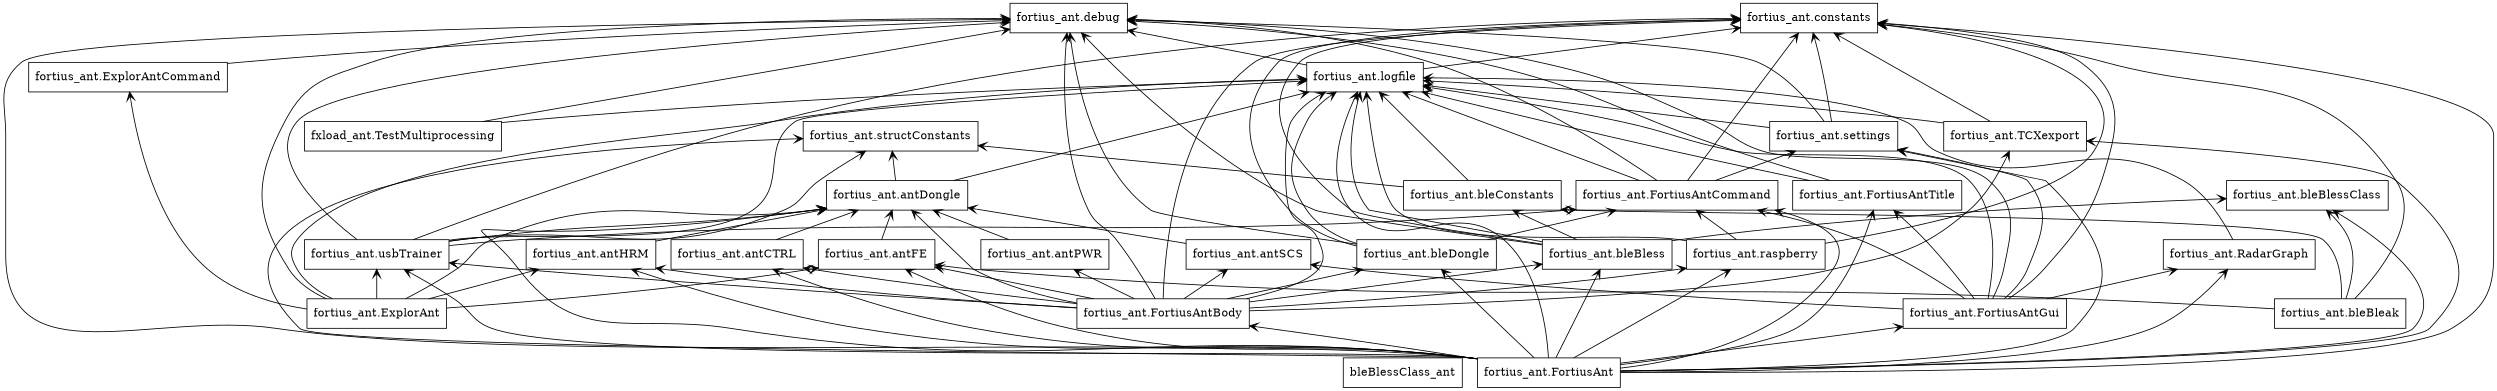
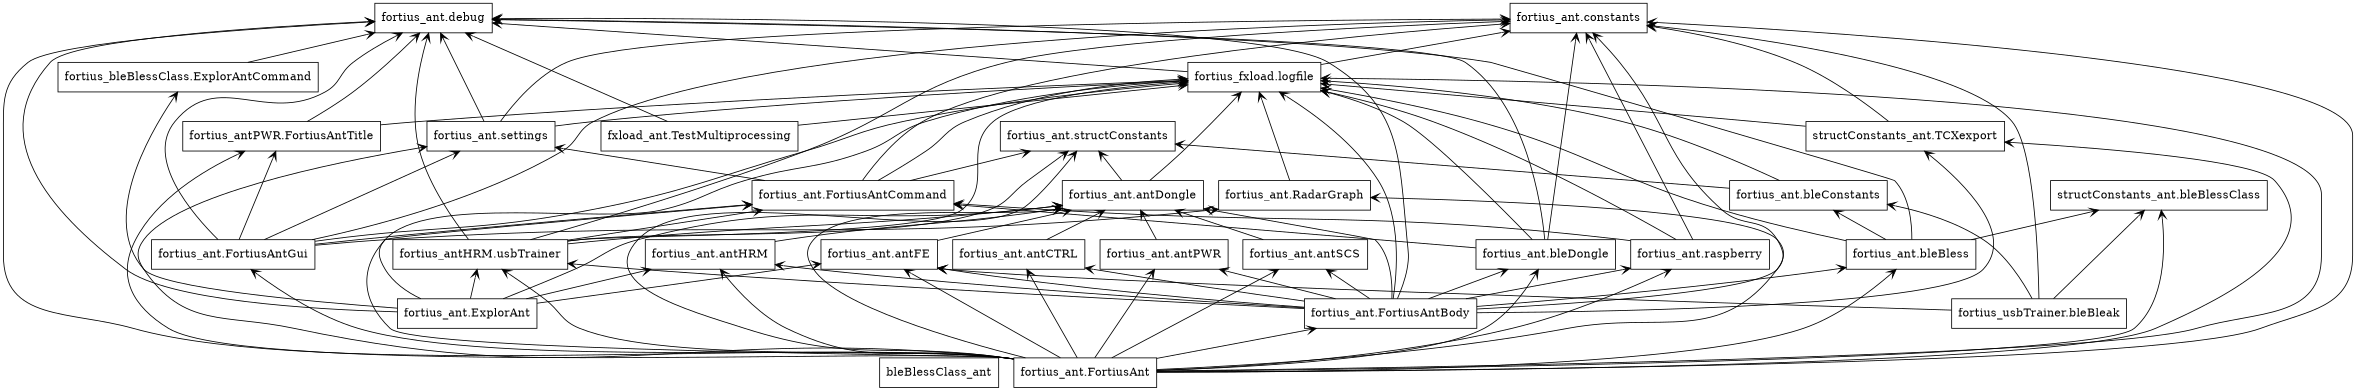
  digraph {
    rankdir=BT
    node [color=black shape=box style=solid]
    edge [arrowhead=open arrowtail=none]
    n1 [label=bleBlessClass_ant]
    n2 [label="fortius_ant.ExplorAnt"]
-   n3 [label="fortius_ant.ExplorAntCommand"]
+   n3 [label="fortius_bleBlessClass.ExplorAntCommand"]
    n4 [label="fortius_ant.antDongle"]
    n5 [label="fortius_ant.antFE"]
    n6 [label="fortius_ant.antHRM"]
    n7 [label="fortius_ant.debug"]
-   n8 [label="fortius_ant.logfile"]
-   n9 [label="fortius_ant.usbTrainer"]
+   n8 [label="fortius_fxload.logfile"]
+   n9 [label="fortius_antHRM.usbTrainer"]
    n10 [label="fortius_ant.structConstants"]
    n11 [label="fortius_ant.constants"]
    n12 [label="fortius_ant.FortiusAntCommand"]
    n13 [label="fortius_ant.FortiusAnt"]
    n14 [label="fortius_ant.FortiusAntBody"]
    n15 [label="fortius_ant.FortiusAntGui"]
-   n16 [label="fortius_ant.FortiusAntTitle"]
+   n16 [label="fortius_antPWR.FortiusAntTitle"]
    n17 [label="fortius_ant.RadarGraph"]
-   n18 [label="fortius_ant.TCXexport"]
+   n18 [label="structConstants_ant.TCXexport"]
    n19 [label="fortius_ant.antCTRL"]
    n20 [label="fortius_ant.antPWR"]
    n21 [label="fortius_ant.antSCS"]
    n22 [label="fortius_ant.bleBless"]
-   n23 [label="fortius_ant.bleBlessClass"]
+   n23 [label="structConstants_ant.bleBlessClass"]
    n24 [label="fortius_ant.bleDongle"]
    n25 [label="fortius_ant.raspberry"]
    n26 [label="fortius_ant.settings"]
    n27 [label="fortius_ant.bleConstants"]
    n28 [label="fxload_ant.TestMultiprocessing"]
-   n29 [label="fortius_ant.bleBleak"]
+   n29 [label="fortius_usbTrainer.bleBleak"]
    n2 -> n3
    n2 -> n4
    n2 -> n5
    n2 -> n6
    n2 -> n7
    n2 -> n8
    n2 -> n9
    n3 -> n7
    n4 -> n8
    n4 -> n10
    n5 -> n4
    n6 -> n4
    n8 -> n7
    n8 -> n11
    n9 -> n4
    n9 -> n7
    n9 -> n8
    n9 -> n10
    n9 -> n11
    n9 -> n12
-   n12 -> n7
+   n12 -> n10
    n12 -> n8
    n12 -> n11
    n12 -> n26
    n13 -> n4
    n13 -> n5
    n13 -> n6
    n13 -> n7
    n13 -> n8
    n13 -> n9
    n13 -> n10
    n13 -> n11
    n13 -> n12
    n13 -> n14
    n13 -> n15
    n13 -> n16
    n13 -> n17
    n13 -> n18
    n13 -> n19
-   n15 -> n21
+   n13 -> n20
+   n13 -> n21
    n13 -> n22
    n13 -> n23
    n13 -> n24
    n13 -> n25
    n13 -> n26
    n14 -> n4
    n14 -> n5
    n14 -> n6
    n14 -> n7
    n14 -> n8
    n14 -> n9
    n14 -> n11
    n14 -> n18
    n14 -> n19
    n14 -> n20
    n14 -> n21
    n14 -> n22
    n14 -> n24
    n14 -> n25
    n15 -> n7
    n15 -> n8
    n15 -> n11
    n15 -> n12
    n15 -> n16
    n15 -> n17
    n15 -> n26
    n16 -> n7
    n16 -> n8
    n17 -> n8
    n18 -> n8
    n18 -> n11
    n19 -> n4
    n20 -> n4
    n21 -> n4
    n22 -> n7
    n22 -> n8
-   n22 -> n11
    n22 -> n23
    n22 -> n27
    n24 -> n7
    n24 -> n8
    n24 -> n11
    n24 -> n12
    n25 -> n8
    n25 -> n11
    n25 -> n12
    n26 -> n7
    n26 -> n8
    n26 -> n11
    n27 -> n8
    n27 -> n10
    n28 -> n7
    n28 -> n8
    n29 -> n5
    n29 -> n11
    n29 -> n23
    n29 -> n27
  }
